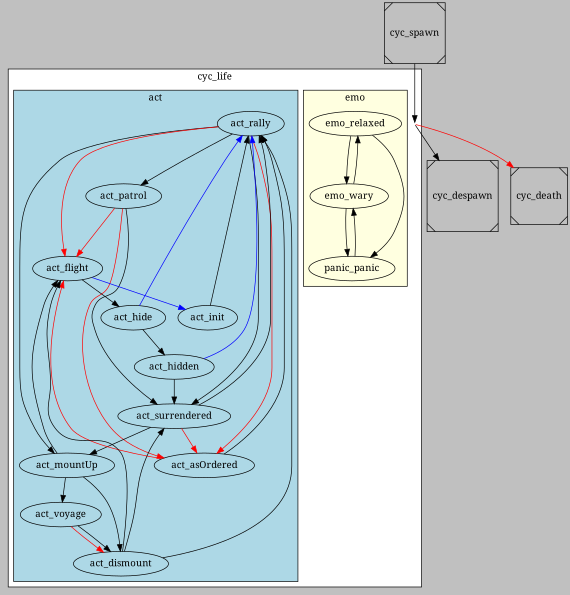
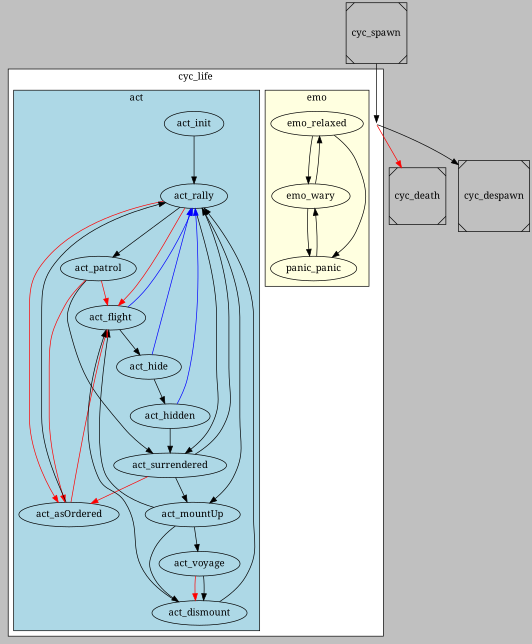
  digraph {
    bgcolor=gray
    compound=true
    fontname="Noto Serif"
    node [fontname="Noto Serif"]
    edge [fontname="Noto Serif"]
    emo_relaxed
    emo_wary
    n3 [label=panic_panic]
    act_rally
    act_patrol
    act_mountUp
    act_flight
    act_surrendered
    act_asOrdered
    act_voyage
    act_dismount
    act_hide
    act_hidden
    act_init
    cluster_life_node [shape=point style=invis]
    cyc_despawn [shape=Msquare]
    cyc_death [shape=Msquare]
    cyc_spawn [shape=Msquare]
    subgraph cluster_1 {
      bgcolor=white
      label=cyc_life
      shape=Msquare
      cluster_life_node
      subgraph cluster_2 {
        bgcolor=lightyellow
        label=emo
        shape=Msquare
        emo_relaxed
        emo_wary
        n3
      }
      subgraph cluster_3 {
        bgcolor=lightblue
        label=act
        shape=Msquare
        act_rally
        act_patrol
        act_mountUp
        act_flight
        act_surrendered
        act_asOrdered
        act_voyage
        act_dismount
        act_hide
        act_hidden
        act_init
      }
    }
    emo_relaxed -> emo_wary
    emo_relaxed -> n3
    emo_wary -> emo_relaxed
    emo_wary -> n3
    n3 -> emo_wary
    act_rally -> act_patrol
    act_rally -> act_mountUp
    act_rally -> act_flight [color=red]
    act_rally -> act_surrendered
    act_rally -> act_asOrdered [color=red]
    act_patrol -> act_flight [color=red]
    act_patrol -> act_surrendered
    act_patrol -> act_asOrdered [color=red]
    act_mountUp -> act_flight
    act_mountUp -> act_voyage
    act_mountUp -> act_dismount
-   act_flight -> act_init [color=blue]
+   act_flight -> act_rally [color=blue]
    act_flight -> act_hide
    act_surrendered -> act_rally
    act_surrendered -> act_mountUp
    act_surrendered -> act_asOrdered [color=red]
    act_asOrdered -> act_rally
    act_asOrdered -> act_flight [color=red]
    act_voyage -> act_dismount [color=red]
    act_voyage -> act_dismount
    act_dismount -> act_rally
    act_dismount -> act_flight
-   act_dismount -> act_surrendered
    act_hide -> act_rally [color=blue]
    act_hide -> act_hidden
    act_hidden -> act_rally [color=blue]
    act_hidden -> act_surrendered
    act_init -> act_rally
    cluster_life_node -> cyc_despawn
    cluster_life_node -> cyc_death [color=red]
    cyc_spawn -> cluster_life_node
  }
